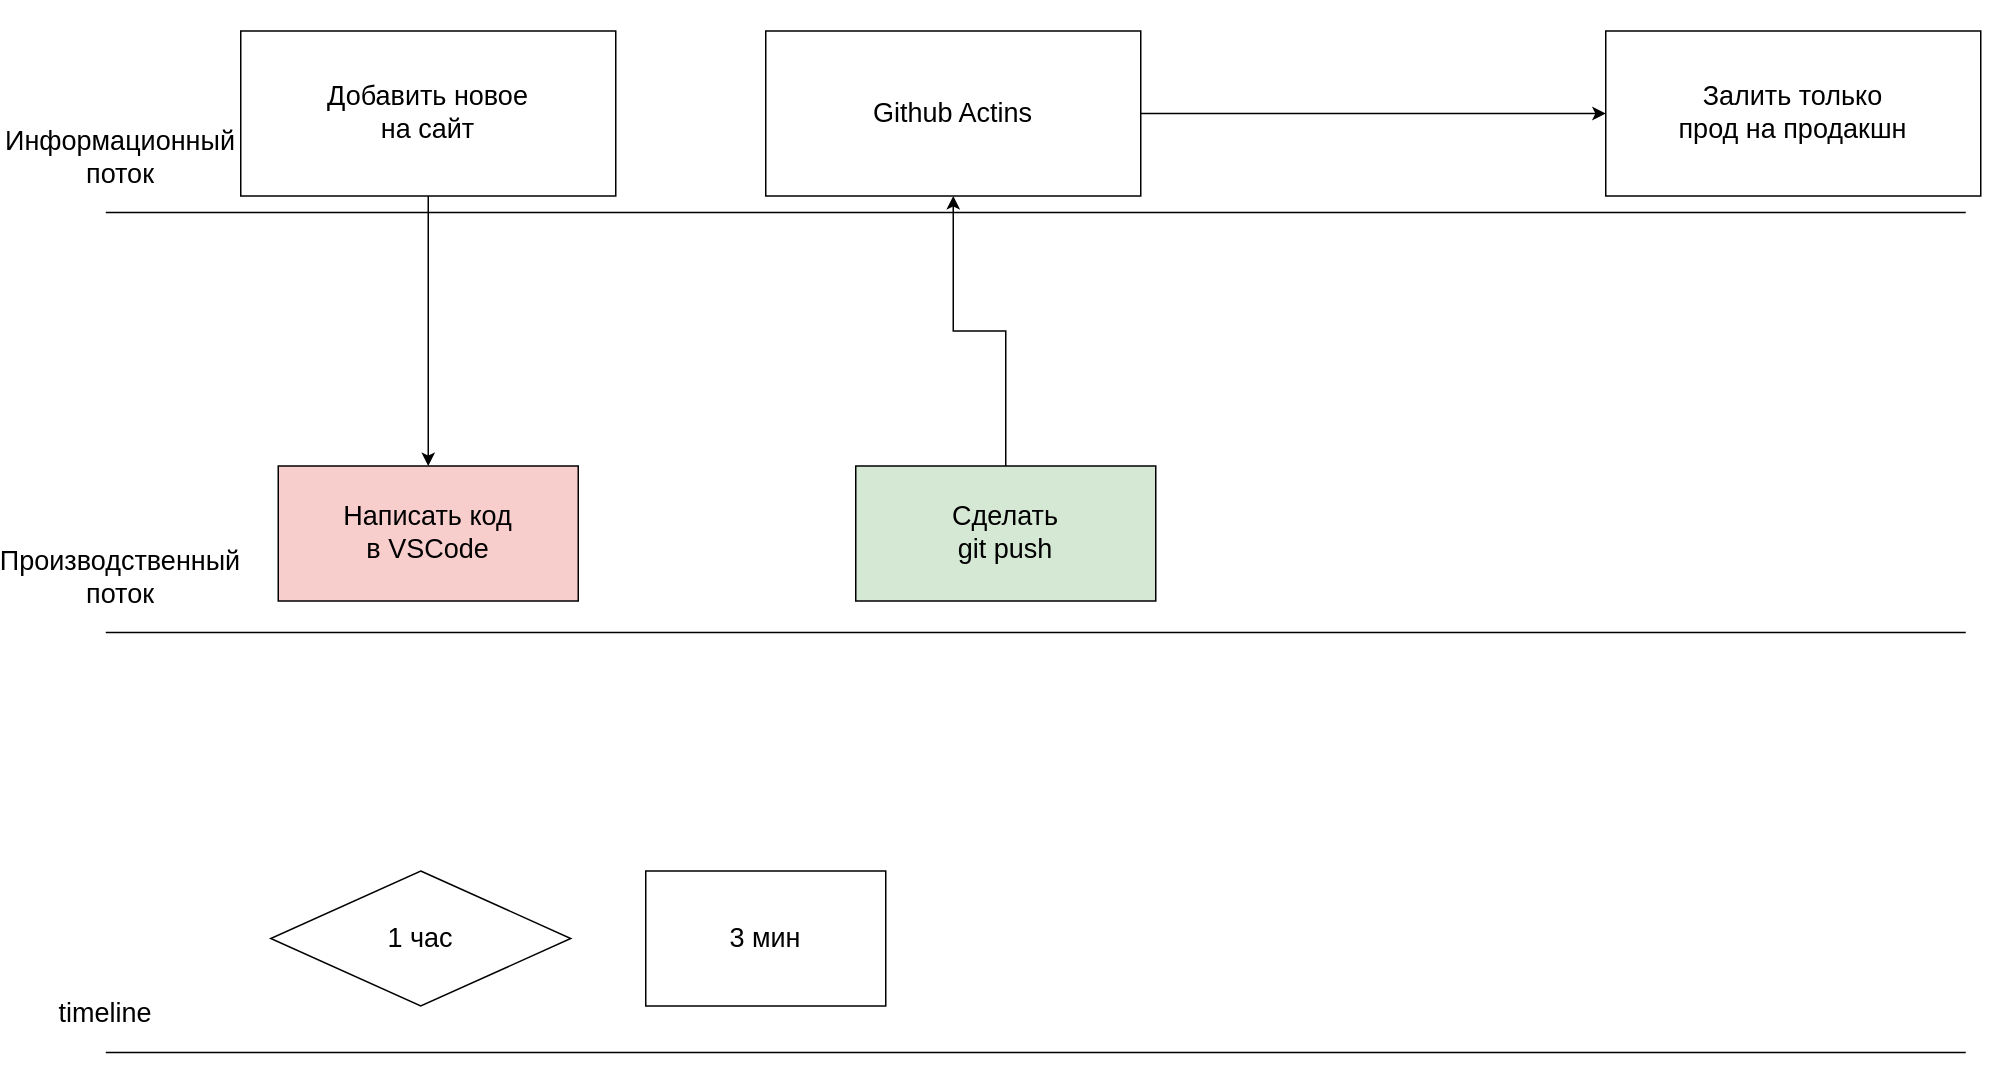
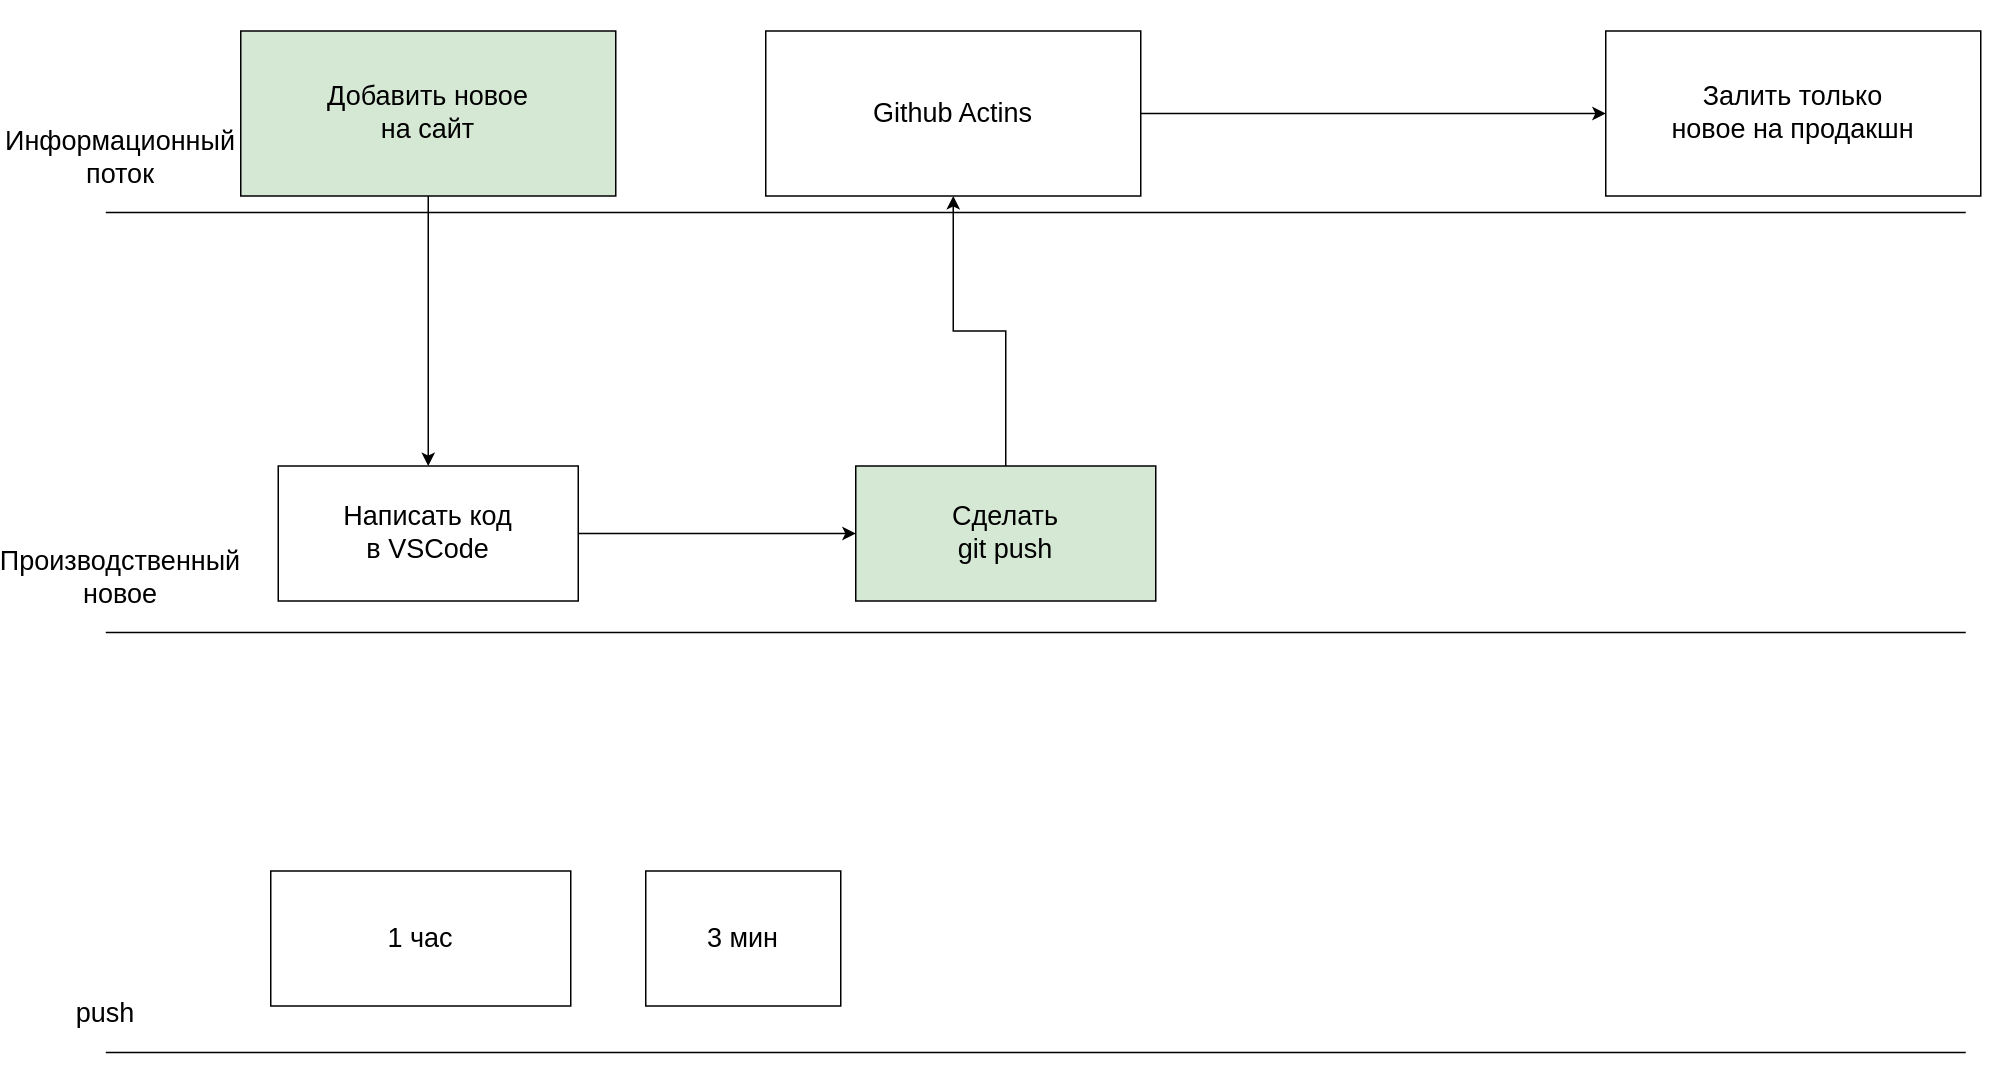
  <mxCell id="0" />
  <mxCell id="1" parent="0" />
  <mxCell id="2" value="" style="endArrow=none;html=1;rounded=0;edgeStyle=orthogonalEdgeStyle;fontSize=18;" edge="1" parent="1"><mxGeometry width="50" height="50" relative="1" as="geometry"><mxPoint x="50" y="141" as="sourcePoint" /><mxPoint x="1290" y="141" as="targetPoint" /></mxGeometry></mxCell>
  <mxCell id="3" value="Информационный поток" style="text;html=1;strokeColor=none;fillColor=none;align=center;verticalAlign=middle;whiteSpace=wrap;rounded=0;fontSize=18;" vertex="1" parent="1"><mxGeometry x="30" y="90" width="60" height="30" as="geometry" /></mxCell>
- <mxCell id="4" value="Производственный поток" style="text;html=1;strokeColor=none;fillColor=none;align=center;verticalAlign=middle;whiteSpace=wrap;rounded=0;fontSize=18;" vertex="1" parent="1"><mxGeometry x="30" y="370" width="60" height="30" as="geometry" /></mxCell>
+ <mxCell id="4" value="Производственный новое" style="text;html=1;strokeColor=none;fillColor=none;align=center;verticalAlign=middle;whiteSpace=wrap;rounded=0;fontSize=18;" vertex="1" parent="1"><mxGeometry x="30" y="370" width="60" height="30" as="geometry" /></mxCell>
  <mxCell id="5" value="" style="endArrow=none;html=1;rounded=0;edgeStyle=orthogonalEdgeStyle;fontSize=18;" edge="1" parent="1"><mxGeometry width="50" height="50" relative="1" as="geometry"><mxPoint x="50" y="421" as="sourcePoint" /><mxPoint x="1290" y="421" as="targetPoint" /></mxGeometry></mxCell>
- <mxCell id="6" value="timeline" style="text;html=1;strokeColor=none;fillColor=none;align=center;verticalAlign=middle;whiteSpace=wrap;rounded=0;fontSize=18;" vertex="1" parent="1"><mxGeometry x="20" y="660" width="60" height="30" as="geometry" /></mxCell>
+ <mxCell id="6" value="push" style="text;html=1;strokeColor=none;fillColor=none;align=center;verticalAlign=middle;whiteSpace=wrap;rounded=0;fontSize=18;" vertex="1" parent="1"><mxGeometry x="20" y="660" width="60" height="30" as="geometry" /></mxCell>
  <mxCell id="7" value="" style="endArrow=none;html=1;rounded=0;edgeStyle=orthogonalEdgeStyle;fontSize=18;" edge="1" parent="1"><mxGeometry width="50" height="50" relative="1" as="geometry"><mxPoint x="50" y="701" as="sourcePoint" /><mxPoint x="1290" y="701" as="targetPoint" /></mxGeometry></mxCell>
  <mxCell id="8" style="edgeStyle=orthogonalEdgeStyle;rounded=0;orthogonalLoop=1;jettySize=auto;html=1;entryX=0.5;entryY=0;entryDx=0;entryDy=0;" edge="1" parent="1" source="9" target="12"><mxGeometry relative="1" as="geometry" /></mxCell>
- <mxCell id="9" value="Добавить новое &lt;br&gt;на сайт" style="rounded=0;whiteSpace=wrap;html=1;fontSize=18;" vertex="1" parent="1"><mxGeometry x="140" y="20" width="250" height="110" as="geometry" /></mxCell>
- <mxCell id="10" value="Залить только&lt;br&gt;прод на продакшн" style="rounded=0;whiteSpace=wrap;html=1;fontSize=18;" vertex="1" parent="1"><mxGeometry x="1050" y="20" width="250" height="110" as="geometry" /></mxCell>
- <mxCell id="12" value="Написать код&lt;br&gt;в VSCode" style="rounded=0;whiteSpace=wrap;html=1;fontSize=18;fillColor=#f8cecc;" vertex="1" parent="1"><mxGeometry x="165" y="310" width="200" height="90" as="geometry" /></mxCell>
+ <mxCell id="9" value="Добавить новое &lt;br&gt;на сайт" style="rounded=0;whiteSpace=wrap;html=1;fontSize=18;fillColor=#d5e8d4;" vertex="1" parent="1"><mxGeometry x="140" y="20" width="250" height="110" as="geometry" /></mxCell>
+ <mxCell id="10" value="Залить только&lt;br&gt;новое на продакшн" style="rounded=0;whiteSpace=wrap;html=1;fontSize=18;" vertex="1" parent="1"><mxGeometry x="1050" y="20" width="250" height="110" as="geometry" /></mxCell>
+ <mxCell id="11" style="edgeStyle=orthogonalEdgeStyle;rounded=0;orthogonalLoop=1;jettySize=auto;html=1;entryX=0;entryY=0.5;entryDx=0;entryDy=0;" edge="1" parent="1" source="12" target="14"><mxGeometry relative="1" as="geometry"><mxPoint x="480" y="290" as="targetPoint" /></mxGeometry></mxCell>
+ <mxCell id="12" value="Написать код&lt;br&gt;в VSCode" style="rounded=0;whiteSpace=wrap;html=1;fontSize=18;" vertex="1" parent="1"><mxGeometry x="165" y="310" width="200" height="90" as="geometry" /></mxCell>
  <mxCell id="13" style="edgeStyle=orthogonalEdgeStyle;rounded=0;orthogonalLoop=1;jettySize=auto;html=1;" edge="1" parent="1" source="14" target="16"><mxGeometry relative="1" as="geometry" /></mxCell>
  <mxCell id="14" value="Сделать&lt;br&gt;git push" style="rounded=0;whiteSpace=wrap;html=1;fontSize=18;fillColor=#d5e8d4;" vertex="1" parent="1"><mxGeometry x="550" y="310" width="200" height="90" as="geometry" /></mxCell>
  <mxCell id="15" style="edgeStyle=orthogonalEdgeStyle;rounded=0;orthogonalLoop=1;jettySize=auto;html=1;entryX=0;entryY=0.5;entryDx=0;entryDy=0;" edge="1" parent="1" source="16" target="10"><mxGeometry relative="1" as="geometry" /></mxCell>
  <mxCell id="16" value="Github Actins" style="rounded=0;whiteSpace=wrap;html=1;fontSize=18;" vertex="1" parent="1"><mxGeometry x="490" y="20" width="250" height="110" as="geometry" /></mxCell>
- <mxCell id="17" value="1 час" style="rhombus;whiteSpace=wrap;html=1;fontSize=18;" vertex="1" parent="1"><mxGeometry x="160" y="580" width="200" height="90" as="geometry" /></mxCell>
- <mxCell id="18" value="3 мин" style="rounded=0;whiteSpace=wrap;html=1;fontSize=18;" vertex="1" parent="1"><mxGeometry x="410" y="580" width="160" height="90" as="geometry" /></mxCell>
+ <mxCell id="17" value="1 час" style="rounded=0;whiteSpace=wrap;html=1;fontSize=18;" vertex="1" parent="1"><mxGeometry x="160" y="580" width="200" height="90" as="geometry" /></mxCell>
+ <mxCell id="18" value="3 мин" style="rounded=0;whiteSpace=wrap;html=1;fontSize=18;" vertex="1" parent="1"><mxGeometry x="410" y="580" width="130" height="90" as="geometry" /></mxCell>
